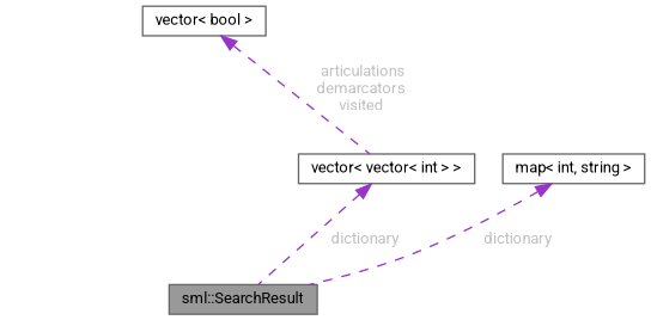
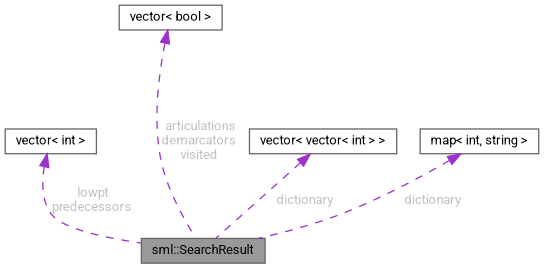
  digraph {
    fontname=Roboto
    node [color=gray40 fillcolor=white fontname=Roboto fontsize=10 shape=box style=filled]
    edge [color=darkorchid3 dir=back fontcolor=grey fontname=Roboto fontsize=10 labelfontname=Helvetica labelfontsize=10 style=dashed]
    n1 [fillcolor=grey60 fontcolor=black height=0.2 label="sml::SearchResult" width=0.4]
+   n2 [height=0.2 label="vector\< int \>" width=0.4]
    n3 [height=0.2 label="vector\< bool \>" width=0.4]
    n4 [height=0.2 label="vector\< vector\< int \> \>" width=0.4]
    n5 [height=0.2 label="map\< int, string \>" width=0.4]
-   n3 -> n4 [label=" articulations\ndemarcators\nvisited"]
+   n2 -> n1 [label=" lowpt\npredecessors"]
+   n3 -> n1 [label=" articulations\ndemarcators\nvisited"]
    n4 -> n1 [label=" dictionary"]
    n5 -> n1 [label=" dictionary"]
  }
